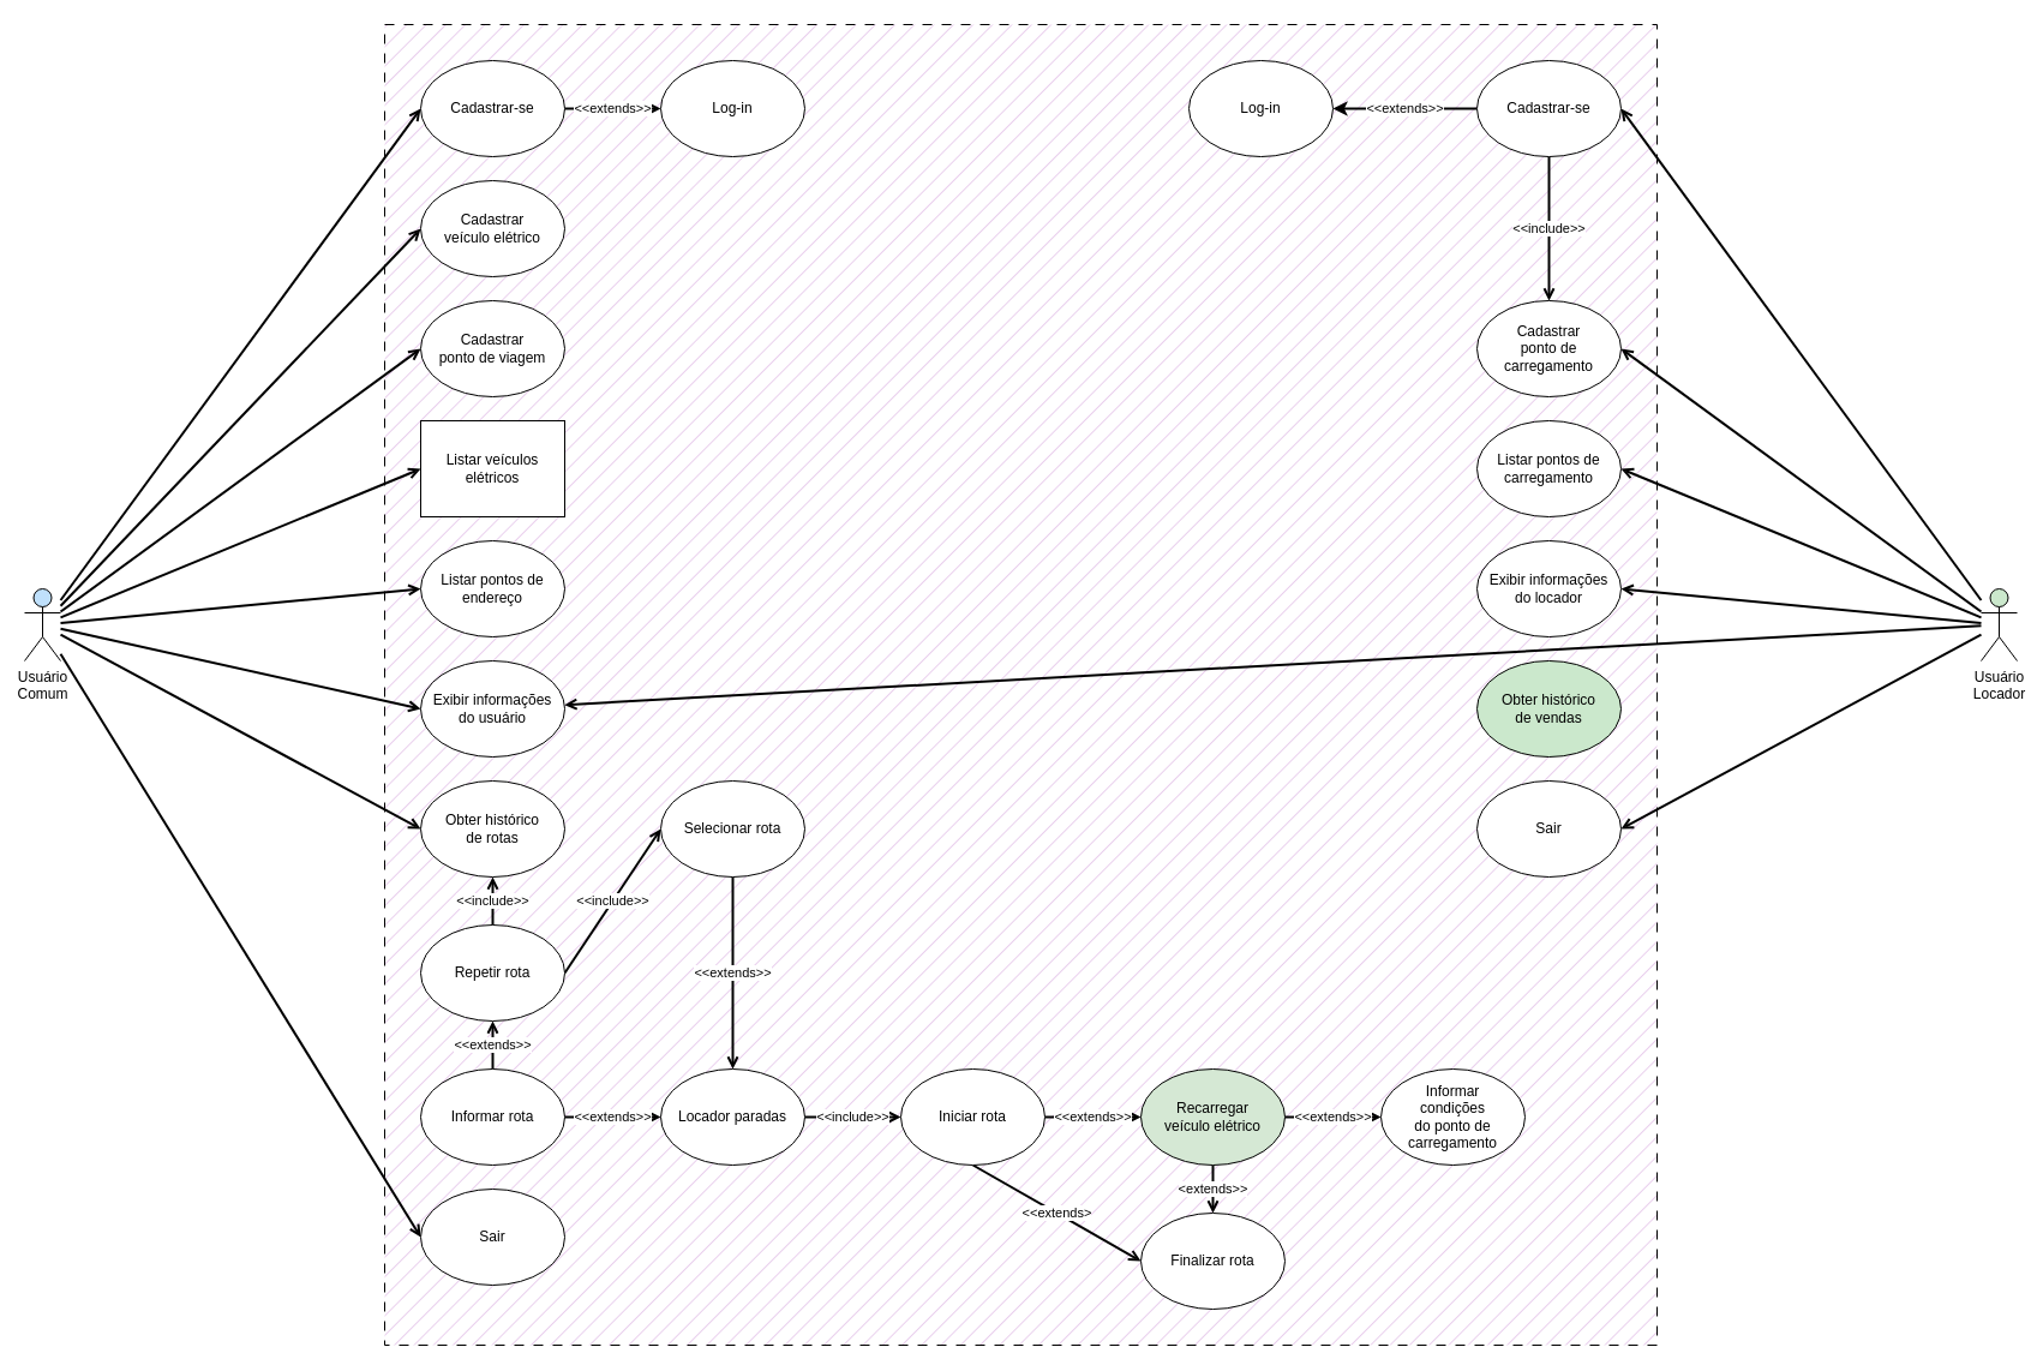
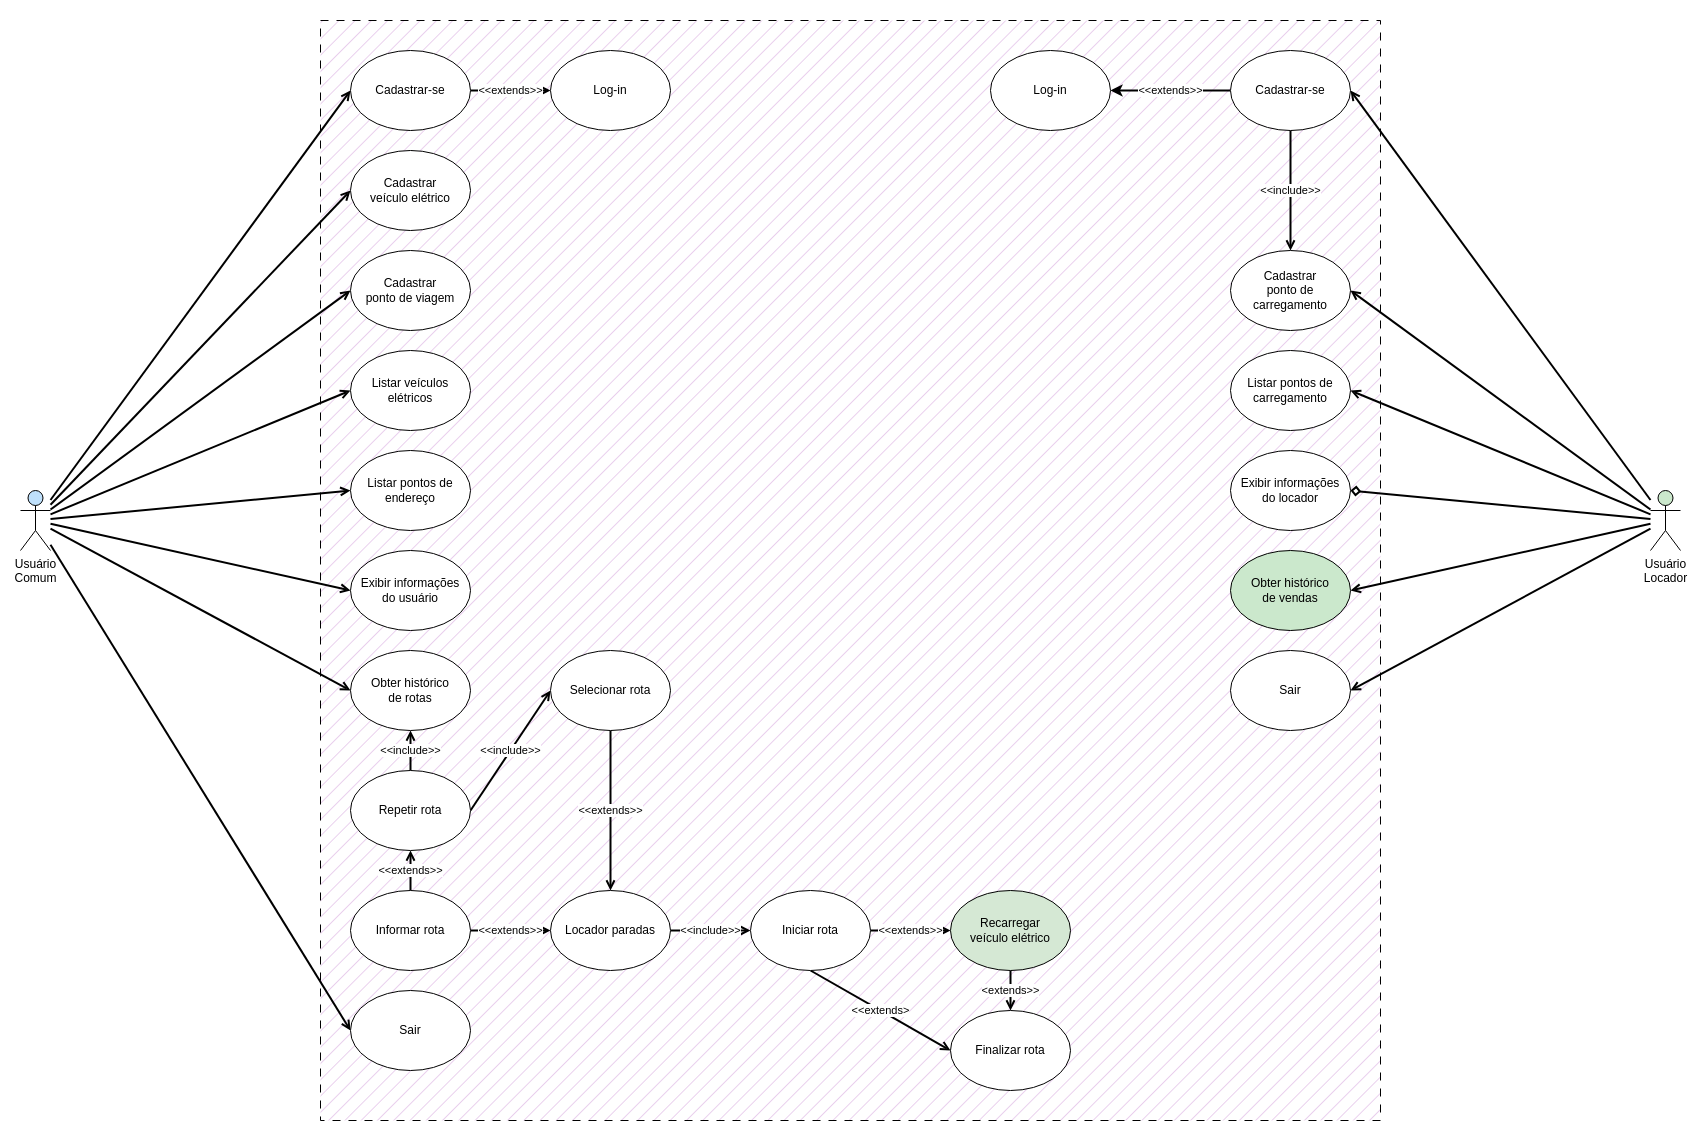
  <mxCell id="0" />
  <mxCell id="1" parent="0" />
  <mxCell id="2" value="" style="rounded=0;whiteSpace=wrap;html=1;strokeWidth=1;glass=0;shadow=0;perimeterSpacing=0;fontFamily=Arial;dashed=1;dashPattern=8 8;fillColor=#E3C2E8;fontColor=#333333;strokeColor=default;fillStyle=hatch;gradientColor=none;" parent="1" vertex="1"><mxGeometry x="320" y="20" width="1060" height="1100" as="geometry" /></mxCell>
  <mxCell id="3" style="rounded=0;orthogonalLoop=1;jettySize=auto;html=1;entryX=0;entryY=0.5;entryDx=0;entryDy=0;jumpSize=6;elbow=vertical;strokeWidth=2;endArrow=open;startFill=0;endFill=0;" parent="1" source="11" target="20" edge="1"><mxGeometry relative="1" as="geometry" /></mxCell>
  <mxCell id="4" style="rounded=0;orthogonalLoop=1;jettySize=auto;html=1;entryX=0;entryY=0.5;entryDx=0;entryDy=0;strokeWidth=2;endArrow=open;startFill=0;endFill=0;" parent="1" source="11" target="21" edge="1"><mxGeometry relative="1" as="geometry" /></mxCell>
  <mxCell id="5" style="rounded=0;orthogonalLoop=1;jettySize=auto;html=1;strokeWidth=2;endArrow=open;endFill=0;entryX=0;entryY=0.5;entryDx=0;entryDy=0;" parent="1" source="11" target="44" edge="1"><mxGeometry relative="1" as="geometry" /></mxCell>
  <mxCell id="6" style="rounded=0;orthogonalLoop=1;jettySize=auto;html=1;entryX=0;entryY=0.5;entryDx=0;entryDy=0;endArrow=open;endFill=0;strokeWidth=2;" parent="1" source="11" target="24" edge="1"><mxGeometry relative="1" as="geometry" /></mxCell>
  <mxCell id="7" style="rounded=0;orthogonalLoop=1;jettySize=auto;html=1;entryX=0;entryY=0.5;entryDx=0;entryDy=0;endArrow=open;endFill=0;strokeWidth=2;" parent="1" source="11" target="45" edge="1"><mxGeometry relative="1" as="geometry" /></mxCell>
  <mxCell id="8" style="rounded=0;orthogonalLoop=1;jettySize=auto;html=1;entryX=0;entryY=0.5;entryDx=0;entryDy=0;endArrow=open;endFill=0;strokeWidth=2;" parent="1" source="11" target="23" edge="1"><mxGeometry relative="1" as="geometry" /></mxCell>
  <mxCell id="9" style="rounded=0;orthogonalLoop=1;jettySize=auto;html=1;entryX=0;entryY=0.5;entryDx=0;entryDy=0;endArrow=open;endFill=0;strokeWidth=2;" parent="1" source="11" target="37" edge="1"><mxGeometry relative="1" as="geometry" /></mxCell>
  <mxCell id="10" style="rounded=0;orthogonalLoop=1;jettySize=auto;html=1;entryX=0;entryY=0.5;entryDx=0;entryDy=0;endArrow=open;endFill=0;strokeWidth=2;" parent="1" source="11" target="51" edge="1"><mxGeometry relative="1" as="geometry" /></mxCell>
  <mxCell id="11" value="Usuário&lt;br&gt;Comum" style="shape=umlActor;verticalLabelPosition=bottom;verticalAlign=top;html=1;outlineConnect=0;fontStyle=0;fontFamily=Arial;rounded=0;fillColor=#BFE0FB;" parent="1" vertex="1"><mxGeometry x="20" y="490" width="30" height="60" as="geometry" /></mxCell>
  <mxCell id="12" style="rounded=0;orthogonalLoop=1;jettySize=auto;html=1;entryX=1;entryY=0.5;entryDx=0;entryDy=0;strokeWidth=2;endArrow=open;startFill=0;endFill=0;" parent="1" source="18" target="42" edge="1"><mxGeometry relative="1" as="geometry" /></mxCell>
  <mxCell id="13" style="rounded=0;orthogonalLoop=1;jettySize=auto;html=1;entryX=1;entryY=0.5;entryDx=0;entryDy=0;endArrow=open;endFill=0;strokeWidth=2;" parent="1" source="18" target="22" edge="1"><mxGeometry relative="1" as="geometry" /></mxCell>
  <mxCell id="14" style="rounded=0;orthogonalLoop=1;jettySize=auto;html=1;entryX=1;entryY=0.5;entryDx=0;entryDy=0;endArrow=open;endFill=0;strokeWidth=2;" parent="1" source="18" target="38" edge="1"><mxGeometry relative="1" as="geometry" /></mxCell>
- <mxCell id="15" style="rounded=0;orthogonalLoop=1;jettySize=auto;html=1;entryX=1;entryY=0.5;entryDx=0;entryDy=0;endArrow=open;endFill=0;strokeWidth=2;" parent="1" source="18" target="39" edge="1"><mxGeometry relative="1" as="geometry" /></mxCell>
+ <mxCell id="15" style="rounded=0;orthogonalLoop=1;jettySize=auto;html=1;entryX=1;entryY=0.5;entryDx=0;entryDy=0;endArrow=diamond;endFill=0;strokeWidth=2;" parent="1" source="18" target="39" edge="1"><mxGeometry relative="1" as="geometry" /></mxCell>
  <mxCell id="16" style="rounded=0;orthogonalLoop=1;jettySize=auto;html=1;entryX=1;entryY=0.5;entryDx=0;entryDy=0;endArrow=open;endFill=0;strokeWidth=2;" parent="1" source="18" target="55" edge="1"><mxGeometry relative="1" as="geometry" /></mxCell>
- <mxCell id="17" style="rounded=0;orthogonalLoop=1;jettySize=auto;html=1;endArrow=open;endFill=0;strokeWidth=2;" parent="1" source="18" target="23" edge="1"><mxGeometry relative="1" as="geometry" /></mxCell>
+ <mxCell id="17" style="rounded=0;orthogonalLoop=1;jettySize=auto;html=1;entryX=1;entryY=0.5;entryDx=0;entryDy=0;endArrow=open;endFill=0;strokeWidth=2;" parent="1" source="18" target="31" edge="1"><mxGeometry relative="1" as="geometry" /></mxCell>
  <mxCell id="18" value="Usuário&lt;br&gt;Locador" style="shape=umlActor;verticalLabelPosition=bottom;verticalAlign=top;html=1;outlineConnect=0;fontStyle=0;fontFamily=Arial;rounded=0;fillColor=#CBE8CC;" parent="1" vertex="1"><mxGeometry x="1650" y="490" width="30" height="60" as="geometry" /></mxCell>
  <mxCell id="19" value="&amp;lt;&amp;lt;extends&amp;gt;&amp;gt;" style="edgeStyle=orthogonalEdgeStyle;rounded=0;orthogonalLoop=1;jettySize=auto;html=1;strokeWidth=2;endArrow=open;endFill=0;" parent="1" source="20" target="27" edge="1"><mxGeometry relative="1" as="geometry" /></mxCell>
  <mxCell id="20" value="Cadastrar-se" style="ellipse;whiteSpace=wrap;html=1;rounded=0;fontFamily=Arial;" parent="1" vertex="1"><mxGeometry x="350" y="50" width="120" height="80" as="geometry" /></mxCell>
  <mxCell id="21" value="Cadastrar &lt;br&gt;veículo elétrico" style="ellipse;whiteSpace=wrap;html=1;rounded=0;fontFamily=Arial;" parent="1" vertex="1"><mxGeometry x="350" y="150" width="120" height="80" as="geometry" /></mxCell>
  <mxCell id="22" value="Cadastrar&lt;br&gt;ponto de carregamento" style="ellipse;whiteSpace=wrap;html=1;rounded=0;fontFamily=Arial;" parent="1" vertex="1"><mxGeometry x="1230" y="250" width="120" height="80" as="geometry" /></mxCell>
  <mxCell id="23" value="Exibir informações &lt;br&gt;do usuário" style="ellipse;whiteSpace=wrap;html=1;rounded=0;fontFamily=Arial;" parent="1" vertex="1"><mxGeometry x="350" y="550" width="120" height="80" as="geometry" /></mxCell>
- <mxCell id="24" value="Listar veículos elétricos" style="whiteSpace=wrap;html=1;fontFamily=Arial;rounded=0;" parent="1" vertex="1"><mxGeometry x="350" y="350" width="120" height="80" as="geometry" /></mxCell>
+ <mxCell id="24" value="Listar veículos elétricos" style="ellipse;whiteSpace=wrap;html=1;rounded=0;fontFamily=Arial;" parent="1" vertex="1"><mxGeometry x="350" y="350" width="120" height="80" as="geometry" /></mxCell>
  <mxCell id="25" value="&amp;lt;&amp;lt;include&amp;gt;&amp;gt;" style="rounded=0;orthogonalLoop=1;jettySize=auto;html=1;endArrow=open;endFill=0;strokeWidth=2;" parent="1" source="26" target="54" edge="1"><mxGeometry relative="1" as="geometry" /></mxCell>
  <mxCell id="26" value="Locador paradas" style="ellipse;whiteSpace=wrap;html=1;rounded=0;fontFamily=Arial;" parent="1" vertex="1"><mxGeometry x="550" y="890" width="120" height="80" as="geometry" /></mxCell>
  <mxCell id="27" value="Log-in" style="ellipse;whiteSpace=wrap;html=1;rounded=0;fontFamily=Arial;" parent="1" vertex="1"><mxGeometry x="550" y="50" width="120" height="80" as="geometry" /></mxCell>
  <mxCell id="28" value="&amp;lt;&amp;lt;extends&amp;gt;&amp;gt;" style="rounded=0;orthogonalLoop=1;jettySize=auto;html=1;endArrow=open;endFill=0;strokeWidth=2;exitX=0.5;exitY=0;exitDx=0;exitDy=0;entryX=0.5;entryY=1;entryDx=0;entryDy=0;" parent="1" source="30" target="48" edge="1"><mxGeometry relative="1" as="geometry" /></mxCell>
  <mxCell id="29" value="&amp;lt;&amp;lt;extends&amp;gt;&amp;gt;" style="rounded=0;orthogonalLoop=1;jettySize=auto;html=1;endArrow=open;endFill=0;strokeWidth=2;exitX=1;exitY=0.5;exitDx=0;exitDy=0;" edge="1" parent="1" source="30" target="26"><mxGeometry relative="1" as="geometry" /></mxCell>
  <mxCell id="30" value="Informar rota" style="ellipse;whiteSpace=wrap;html=1;rounded=0;fontFamily=Arial;" parent="1" vertex="1"><mxGeometry x="350" y="890" width="120" height="80" as="geometry" /></mxCell>
  <mxCell id="31" value="Obter histórico &lt;br&gt;de vendas" style="ellipse;whiteSpace=wrap;html=1;rounded=0;fontFamily=Arial;fillColor=#cbe8cc;" parent="1" vertex="1"><mxGeometry x="1230" y="550" width="120" height="80" as="geometry" /></mxCell>
  <mxCell id="32" value="&amp;lt;extends&amp;gt;&amp;gt;" style="rounded=0;orthogonalLoop=1;jettySize=auto;html=1;endArrow=open;endFill=0;strokeWidth=2;" parent="1" source="34" target="36" edge="1"><mxGeometry relative="1" as="geometry" /></mxCell>
- <mxCell id="33" value="&amp;lt;&amp;lt;extends&amp;gt;&amp;gt;" style="rounded=0;orthogonalLoop=1;jettySize=auto;html=1;endArrow=open;endFill=0;strokeWidth=2;exitX=1;exitY=0.5;exitDx=0;exitDy=0;" parent="1" source="34" target="35" edge="1"><mxGeometry x="-0.003" relative="1" as="geometry"><mxPoint as="offset" /></mxGeometry></mxCell>
  <mxCell id="34" value="Recarregar &lt;br&gt;veículo elétrico" style="ellipse;whiteSpace=wrap;html=1;rounded=0;fontFamily=Arial;fillColor=#d5e8d4;" parent="1" vertex="1"><mxGeometry x="950" y="890" width="120" height="80" as="geometry" /></mxCell>
- <mxCell id="35" value="Informar &lt;br&gt;condições &lt;br&gt;do ponto de carregamento" style="ellipse;whiteSpace=wrap;html=1;rounded=0;fontFamily=Arial;" parent="1" vertex="1"><mxGeometry x="1150" y="890" width="120" height="80" as="geometry" /></mxCell>
  <mxCell id="36" value="Finalizar rota" style="ellipse;whiteSpace=wrap;html=1;rounded=0;fontFamily=Arial;" parent="1" vertex="1"><mxGeometry x="950" y="1010" width="120" height="80" as="geometry" /></mxCell>
  <mxCell id="37" value="Obter histórico &lt;br&gt;de rotas" style="ellipse;whiteSpace=wrap;html=1;rounded=0;fontFamily=Arial;" parent="1" vertex="1"><mxGeometry x="350" y="650" width="120" height="80" as="geometry" /></mxCell>
  <mxCell id="38" value="Listar pontos de carregamento" style="ellipse;whiteSpace=wrap;html=1;rounded=0;" parent="1" vertex="1"><mxGeometry x="1230" y="350" width="120" height="80" as="geometry" /></mxCell>
  <mxCell id="39" value="Exibir informações&lt;br&gt;&lt;span style=&quot;background-color: transparent; color: light-dark(rgb(0, 0, 0), rgb(255, 255, 255));&quot;&gt;do locador&lt;/span&gt;" style="ellipse;whiteSpace=wrap;html=1;rounded=0;fontFamily=Arial;" parent="1" vertex="1"><mxGeometry x="1230" y="450" width="120" height="80" as="geometry" /></mxCell>
  <mxCell id="40" value="&amp;lt;&amp;lt;extends&amp;gt;&amp;gt;" style="rounded=0;orthogonalLoop=1;jettySize=auto;html=1;strokeWidth=2;" parent="1" source="42" target="43" edge="1"><mxGeometry relative="1" as="geometry" /></mxCell>
  <mxCell id="41" value="&amp;lt;&amp;lt;include&amp;gt;&amp;gt;" style="rounded=0;orthogonalLoop=1;jettySize=auto;html=1;strokeWidth=2;endArrow=open;endFill=0;" edge="1" parent="1" source="42" target="22"><mxGeometry relative="1" as="geometry" /></mxCell>
  <mxCell id="42" value="Cadastrar-se" style="ellipse;whiteSpace=wrap;html=1;rounded=0;fontFamily=Arial;" parent="1" vertex="1"><mxGeometry x="1230" y="50" width="120" height="80" as="geometry" /></mxCell>
  <mxCell id="43" value="Log-in" style="ellipse;whiteSpace=wrap;html=1;rounded=0;fontFamily=Arial;" parent="1" vertex="1"><mxGeometry x="990" y="50" width="120" height="80" as="geometry" /></mxCell>
  <mxCell id="44" value="Cadastrar &lt;br&gt;ponto de viagem" style="ellipse;whiteSpace=wrap;html=1;rounded=0;fontFamily=Arial;" parent="1" vertex="1"><mxGeometry x="350" y="250" width="120" height="80" as="geometry" /></mxCell>
  <mxCell id="45" value="Listar pontos de endereço" style="ellipse;whiteSpace=wrap;html=1;rounded=0;fontFamily=Arial;" parent="1" vertex="1"><mxGeometry x="350" y="450" width="120" height="80" as="geometry" /></mxCell>
  <mxCell id="46" value="&amp;lt;&amp;lt;include&amp;gt;&amp;gt;" style="rounded=0;orthogonalLoop=1;jettySize=auto;html=1;entryX=0.5;entryY=1;entryDx=0;entryDy=0;endArrow=open;endFill=0;strokeWidth=2;exitX=0.5;exitY=0;exitDx=0;exitDy=0;" parent="1" source="48" target="37" edge="1"><mxGeometry relative="1" as="geometry" /></mxCell>
  <mxCell id="47" value="&amp;lt;&amp;lt;include&amp;gt;&amp;gt;" style="rounded=0;orthogonalLoop=1;jettySize=auto;html=1;entryX=0;entryY=0.5;entryDx=0;entryDy=0;endArrow=open;endFill=0;strokeWidth=2;exitX=1;exitY=0.5;exitDx=0;exitDy=0;" edge="1" parent="1" source="48" target="50"><mxGeometry relative="1" as="geometry" /></mxCell>
  <mxCell id="48" value="Repetir rota" style="ellipse;whiteSpace=wrap;html=1;rounded=0;fontFamily=Arial;" parent="1" vertex="1"><mxGeometry x="350" y="770" width="120" height="80" as="geometry" /></mxCell>
  <mxCell id="49" value="&amp;lt;&amp;lt;extends&amp;gt;&amp;gt;" style="rounded=0;orthogonalLoop=1;jettySize=auto;html=1;entryX=0.5;entryY=0;entryDx=0;entryDy=0;endArrow=open;endFill=0;strokeWidth=2;exitX=0.5;exitY=1;exitDx=0;exitDy=0;" parent="1" source="50" target="26" edge="1"><mxGeometry relative="1" as="geometry" /></mxCell>
  <mxCell id="50" value="Selecionar rota" style="ellipse;whiteSpace=wrap;html=1;rounded=0;fontFamily=Arial;" parent="1" vertex="1"><mxGeometry x="550" y="650" width="120" height="80" as="geometry" /></mxCell>
  <mxCell id="51" value="Sair" style="ellipse;whiteSpace=wrap;html=1;rounded=0;fontFamily=Arial;" parent="1" vertex="1"><mxGeometry x="350" y="990" width="120" height="80" as="geometry" /></mxCell>
  <mxCell id="52" value="&amp;lt;&amp;lt;extends&amp;gt;&amp;gt;" style="rounded=0;orthogonalLoop=1;jettySize=auto;html=1;entryX=0;entryY=0.5;entryDx=0;entryDy=0;endArrow=open;endFill=0;strokeWidth=2;exitX=1;exitY=0.5;exitDx=0;exitDy=0;" parent="1" source="54" target="34" edge="1"><mxGeometry relative="1" as="geometry" /></mxCell>
  <mxCell id="53" value="&amp;lt;&amp;lt;extends&amp;gt;" style="rounded=0;orthogonalLoop=1;jettySize=auto;html=1;entryX=0;entryY=0.5;entryDx=0;entryDy=0;endArrow=open;endFill=0;strokeWidth=2;exitX=0.5;exitY=1;exitDx=0;exitDy=0;" parent="1" source="54" target="36" edge="1"><mxGeometry relative="1" as="geometry" /></mxCell>
  <mxCell id="54" value="Iniciar rota" style="ellipse;whiteSpace=wrap;html=1;rounded=0;fontFamily=Arial;" parent="1" vertex="1"><mxGeometry x="750" y="890" width="120" height="80" as="geometry" /></mxCell>
  <mxCell id="55" value="Sair" style="ellipse;whiteSpace=wrap;html=1;rounded=0;fontFamily=Arial;" parent="1" vertex="1"><mxGeometry x="1230" y="650" width="120" height="80" as="geometry" /></mxCell>
